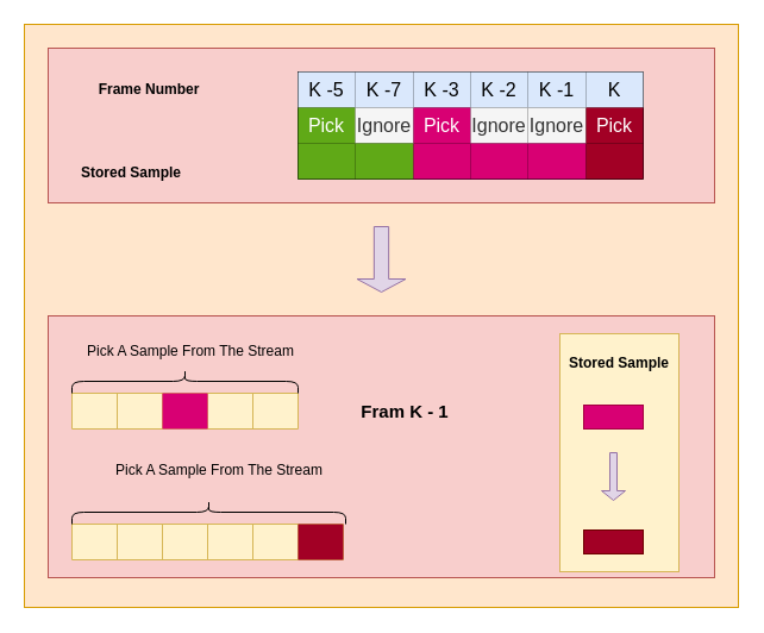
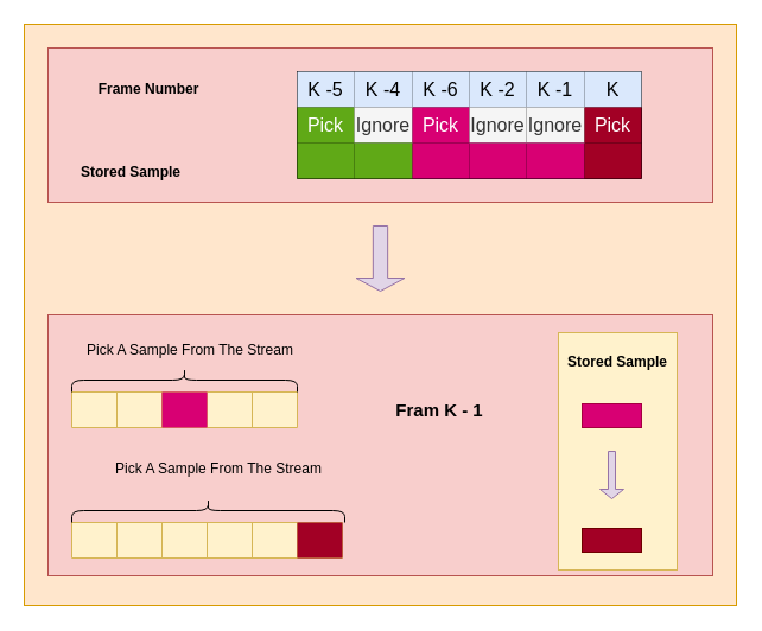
  <mxCell id="0" />
  <mxCell id="1" parent="0" />
  <mxCell id="2" value="" style="rounded=0;whiteSpace=wrap;html=1;fillColor=#ffe6cc;strokeColor=#d79b00;" vertex="1" parent="1"><mxGeometry x="20" y="20" width="600" height="490" as="geometry" /></mxCell>
  <mxCell id="3" value="" style="rounded=0;whiteSpace=wrap;html=1;fillColor=#f8cecc;strokeColor=#b85450;" vertex="1" parent="1"><mxGeometry x="40" y="40" width="560" height="130" as="geometry" /></mxCell>
  <mxCell id="4" value="" style="rounded=0;whiteSpace=wrap;html=1;fillColor=#f8cecc;strokeColor=#b85450;" vertex="1" parent="1"><mxGeometry x="40" y="265" width="560" height="220" as="geometry" /></mxCell>
  <mxCell id="5" value="" style="rounded=0;whiteSpace=wrap;html=1;fillColor=#fff2cc;strokeColor=#d6b656;" vertex="1" parent="1"><mxGeometry x="470" y="280" width="100" height="200" as="geometry" /></mxCell>
  <mxCell id="6" value="" style="shape=table;startSize=0;container=1;collapsible=0;childLayout=tableLayout;fontSize=16;fillColor=#fff2cc;strokeColor=#d6b656;" vertex="1" parent="1"><mxGeometry x="60" y="330" width="190" height="30" as="geometry" /></mxCell>
  <mxCell id="7" value="" style="shape=tableRow;horizontal=0;startSize=0;swimlaneHead=0;swimlaneBody=0;strokeColor=inherit;top=0;left=0;bottom=0;right=0;collapsible=0;dropTarget=0;fillColor=none;points=[[0,0.5],[1,0.5]];portConstraint=eastwest;fontSize=16;" vertex="1" parent="6"><mxGeometry width="190" height="30" as="geometry" /></mxCell>
  <mxCell id="8" value="" style="shape=partialRectangle;html=1;whiteSpace=wrap;connectable=0;strokeColor=inherit;overflow=hidden;fillColor=none;top=0;left=0;bottom=0;right=0;pointerEvents=1;fontSize=16;" vertex="1" parent="7"><mxGeometry width="38" height="30" as="geometry"><mxRectangle width="38" height="30" as="alternateBounds" /></mxGeometry></mxCell>
  <mxCell id="9" value="" style="shape=partialRectangle;html=1;whiteSpace=wrap;connectable=0;strokeColor=inherit;overflow=hidden;fillColor=none;top=0;left=0;bottom=0;right=0;pointerEvents=1;fontSize=16;" vertex="1" parent="7"><mxGeometry x="38" width="38" height="30" as="geometry"><mxRectangle width="38" height="30" as="alternateBounds" /></mxGeometry></mxCell>
  <mxCell id="10" value="" style="shape=partialRectangle;html=1;whiteSpace=wrap;connectable=0;strokeColor=#A50040;overflow=hidden;fillColor=#d80073;top=0;left=0;bottom=0;right=0;pointerEvents=1;fontSize=16;fontColor=#ffffff;" vertex="1" parent="7"><mxGeometry x="76" width="38" height="30" as="geometry"><mxRectangle width="38" height="30" as="alternateBounds" /></mxGeometry></mxCell>
  <mxCell id="11" style="shape=partialRectangle;html=1;whiteSpace=wrap;connectable=0;strokeColor=inherit;overflow=hidden;fillColor=none;top=0;left=0;bottom=0;right=0;pointerEvents=1;fontSize=16;" vertex="1" parent="7"><mxGeometry x="114" width="38" height="30" as="geometry"><mxRectangle width="38" height="30" as="alternateBounds" /></mxGeometry></mxCell>
  <mxCell id="12" style="shape=partialRectangle;html=1;whiteSpace=wrap;connectable=0;strokeColor=inherit;overflow=hidden;fillColor=none;top=0;left=0;bottom=0;right=0;pointerEvents=1;fontSize=16;" vertex="1" parent="7"><mxGeometry x="152" width="38" height="30" as="geometry"><mxRectangle width="38" height="30" as="alternateBounds" /></mxGeometry></mxCell>
  <mxCell id="13" value="" style="shape=curlyBracket;whiteSpace=wrap;html=1;rounded=1;flipH=1;labelPosition=right;verticalLabelPosition=middle;align=left;verticalAlign=middle;direction=south;" vertex="1" parent="1"><mxGeometry x="60" y="310" width="190" height="20" as="geometry" /></mxCell>
  <mxCell id="14" value="Pick A Sample From The Stream" style="text;html=1;align=center;verticalAlign=middle;whiteSpace=wrap;rounded=0;" vertex="1" parent="1"><mxGeometry x="60" y="280" width="200" height="30" as="geometry" /></mxCell>
  <mxCell id="15" value="" style="shape=table;startSize=0;container=1;collapsible=0;childLayout=tableLayout;fontSize=16;fillColor=#fff2cc;strokeColor=#d6b656;" vertex="1" parent="1"><mxGeometry x="60" y="440" width="228" height="30" as="geometry" /></mxCell>
  <mxCell id="16" value="" style="shape=tableRow;horizontal=0;startSize=0;swimlaneHead=0;swimlaneBody=0;strokeColor=inherit;top=0;left=0;bottom=0;right=0;collapsible=0;dropTarget=0;fillColor=none;points=[[0,0.5],[1,0.5]];portConstraint=eastwest;fontSize=16;" vertex="1" parent="15"><mxGeometry width="228" height="30" as="geometry" /></mxCell>
  <mxCell id="17" value="" style="shape=partialRectangle;html=1;whiteSpace=wrap;connectable=0;strokeColor=inherit;overflow=hidden;fillColor=none;top=0;left=0;bottom=0;right=0;pointerEvents=1;fontSize=16;" vertex="1" parent="16"><mxGeometry width="38" height="30" as="geometry"><mxRectangle width="38" height="30" as="alternateBounds" /></mxGeometry></mxCell>
  <mxCell id="18" value="" style="shape=partialRectangle;html=1;whiteSpace=wrap;connectable=0;strokeColor=inherit;overflow=hidden;fillColor=none;top=0;left=0;bottom=0;right=0;pointerEvents=1;fontSize=16;" vertex="1" parent="16"><mxGeometry x="38" width="38" height="30" as="geometry"><mxRectangle width="38" height="30" as="alternateBounds" /></mxGeometry></mxCell>
  <mxCell id="19" value="" style="shape=partialRectangle;html=1;whiteSpace=wrap;connectable=0;strokeColor=inherit;overflow=hidden;fillColor=none;top=0;left=0;bottom=0;right=0;pointerEvents=1;fontSize=16;" vertex="1" parent="16"><mxGeometry x="76" width="38" height="30" as="geometry"><mxRectangle width="38" height="30" as="alternateBounds" /></mxGeometry></mxCell>
  <mxCell id="20" style="shape=partialRectangle;html=1;whiteSpace=wrap;connectable=0;strokeColor=inherit;overflow=hidden;fillColor=none;top=0;left=0;bottom=0;right=0;pointerEvents=1;fontSize=16;" vertex="1" parent="16"><mxGeometry x="114" width="38" height="30" as="geometry"><mxRectangle width="38" height="30" as="alternateBounds" /></mxGeometry></mxCell>
  <mxCell id="21" style="shape=partialRectangle;html=1;whiteSpace=wrap;connectable=0;strokeColor=inherit;overflow=hidden;fillColor=none;top=0;left=0;bottom=0;right=0;pointerEvents=1;fontSize=16;" vertex="1" parent="16"><mxGeometry x="152" width="38" height="30" as="geometry"><mxRectangle width="38" height="30" as="alternateBounds" /></mxGeometry></mxCell>
  <mxCell id="22" style="shape=partialRectangle;html=1;whiteSpace=wrap;connectable=0;strokeColor=#6F0000;overflow=hidden;fillColor=#a20025;top=0;left=0;bottom=0;right=0;pointerEvents=1;fontSize=16;fontColor=#ffffff;" vertex="1" parent="16"><mxGeometry x="190" width="38" height="30" as="geometry"><mxRectangle width="38" height="30" as="alternateBounds" /></mxGeometry></mxCell>
  <mxCell id="23" value="" style="shape=curlyBracket;whiteSpace=wrap;html=1;rounded=1;flipH=1;labelPosition=right;verticalLabelPosition=middle;align=left;verticalAlign=middle;direction=south;" vertex="1" parent="1"><mxGeometry x="60" y="420" width="230" height="20" as="geometry" /></mxCell>
  <mxCell id="24" value="Pick A Sample From The Stream" style="text;html=1;align=center;verticalAlign=middle;whiteSpace=wrap;rounded=0;" vertex="1" parent="1"><mxGeometry x="84" y="380" width="200" height="30" as="geometry" /></mxCell>
- <mxCell id="25" value="Fram K - 1" style="text;html=1;align=center;verticalAlign=middle;whiteSpace=wrap;rounded=0;fontStyle=1;fontSize=15;" vertex="1" parent="1"><mxGeometry x="300" y="330" width="80" height="30" as="geometry" /></mxCell>
+ <mxCell id="25" value="Fram K - 1" style="text;html=1;align=center;verticalAlign=middle;whiteSpace=wrap;rounded=0;fontStyle=1;fontSize=15;" vertex="1" parent="1"><mxGeometry x="330" y="330" width="80" height="30" as="geometry" /></mxCell>
  <mxCell id="26" value="Stored Sample" style="text;html=1;align=center;verticalAlign=middle;whiteSpace=wrap;rounded=0;fontStyle=1" vertex="1" parent="1"><mxGeometry x="475" y="290" width="90" height="30" as="geometry" /></mxCell>
  <mxCell id="27" value="" style="rounded=0;whiteSpace=wrap;html=1;fillColor=#d80073;fontColor=#ffffff;strokeColor=#A50040;" vertex="1" parent="1"><mxGeometry x="490" y="340" width="50" height="20" as="geometry" /></mxCell>
  <mxCell id="28" value="" style="rounded=0;whiteSpace=wrap;html=1;fillColor=#a20025;fontColor=#ffffff;strokeColor=#6F0000;" vertex="1" parent="1"><mxGeometry x="490" y="445" width="50" height="20" as="geometry" /></mxCell>
  <mxCell id="29" value="" style="shape=singleArrow;direction=south;whiteSpace=wrap;html=1;fillColor=#e1d5e7;strokeColor=#9673a6;" vertex="1" parent="1"><mxGeometry x="505" y="380" width="20" height="40" as="geometry" /></mxCell>
  <mxCell id="30" value="" style="shape=table;startSize=0;container=1;collapsible=0;childLayout=tableLayout;fontSize=16;" vertex="1" parent="1"><mxGeometry x="250" y="60" width="290" height="90" as="geometry" /></mxCell>
  <mxCell id="31" style="shape=tableRow;horizontal=0;startSize=0;swimlaneHead=0;swimlaneBody=0;strokeColor=inherit;top=0;left=0;bottom=0;right=0;collapsible=0;dropTarget=0;fillColor=none;points=[[0,0.5],[1,0.5]];portConstraint=eastwest;fontSize=16;" vertex="1" parent="30"><mxGeometry width="290" height="30" as="geometry" /></mxCell>
  <mxCell id="32" value="K -5" style="shape=partialRectangle;html=1;whiteSpace=wrap;connectable=0;strokeColor=#6c8ebf;overflow=hidden;fillColor=#dae8fc;top=0;left=0;bottom=0;right=0;pointerEvents=1;fontSize=16;" vertex="1" parent="31"><mxGeometry width="48" height="30" as="geometry"><mxRectangle width="48" height="30" as="alternateBounds" /></mxGeometry></mxCell>
- <mxCell id="33" value="K -7" style="shape=partialRectangle;html=1;whiteSpace=wrap;connectable=0;strokeColor=#6c8ebf;overflow=hidden;fillColor=#dae8fc;top=0;left=0;bottom=0;right=0;pointerEvents=1;fontSize=16;" vertex="1" parent="31"><mxGeometry x="48" width="49" height="30" as="geometry"><mxRectangle width="49" height="30" as="alternateBounds" /></mxGeometry></mxCell>
- <mxCell id="34" value="K -3" style="shape=partialRectangle;html=1;whiteSpace=wrap;connectable=0;strokeColor=#6c8ebf;overflow=hidden;fillColor=#dae8fc;top=0;left=0;bottom=0;right=0;pointerEvents=1;fontSize=16;" vertex="1" parent="31"><mxGeometry x="97" width="48" height="30" as="geometry"><mxRectangle width="48" height="30" as="alternateBounds" /></mxGeometry></mxCell>
+ <mxCell id="33" value="K -4" style="shape=partialRectangle;html=1;whiteSpace=wrap;connectable=0;strokeColor=#6c8ebf;overflow=hidden;fillColor=#dae8fc;top=0;left=0;bottom=0;right=0;pointerEvents=1;fontSize=16;" vertex="1" parent="31"><mxGeometry x="48" width="49" height="30" as="geometry"><mxRectangle width="49" height="30" as="alternateBounds" /></mxGeometry></mxCell>
+ <mxCell id="34" value="K -6" style="shape=partialRectangle;html=1;whiteSpace=wrap;connectable=0;strokeColor=#6c8ebf;overflow=hidden;fillColor=#dae8fc;top=0;left=0;bottom=0;right=0;pointerEvents=1;fontSize=16;" vertex="1" parent="31"><mxGeometry x="97" width="48" height="30" as="geometry"><mxRectangle width="48" height="30" as="alternateBounds" /></mxGeometry></mxCell>
  <mxCell id="35" value="K -2" style="shape=partialRectangle;html=1;whiteSpace=wrap;connectable=0;strokeColor=#6c8ebf;overflow=hidden;fillColor=#dae8fc;top=0;left=0;bottom=0;right=0;pointerEvents=1;fontSize=16;" vertex="1" parent="31"><mxGeometry x="145" width="48" height="30" as="geometry"><mxRectangle width="48" height="30" as="alternateBounds" /></mxGeometry></mxCell>
  <mxCell id="36" value="K -1" style="shape=partialRectangle;html=1;whiteSpace=wrap;connectable=0;strokeColor=#6c8ebf;overflow=hidden;fillColor=#dae8fc;top=0;left=0;bottom=0;right=0;pointerEvents=1;fontSize=16;" vertex="1" parent="31"><mxGeometry x="193" width="49" height="30" as="geometry"><mxRectangle width="49" height="30" as="alternateBounds" /></mxGeometry></mxCell>
  <mxCell id="37" value="K" style="shape=partialRectangle;html=1;whiteSpace=wrap;connectable=0;overflow=hidden;top=0;left=0;bottom=0;right=0;pointerEvents=1;fontSize=16;fillColor=#dae8fc;strokeColor=#6c8ebf;" vertex="1" parent="31"><mxGeometry x="242" width="48" height="30" as="geometry"><mxRectangle width="48" height="30" as="alternateBounds" /></mxGeometry></mxCell>
  <mxCell id="38" value="" style="shape=tableRow;horizontal=0;startSize=0;swimlaneHead=0;swimlaneBody=0;strokeColor=inherit;top=0;left=0;bottom=0;right=0;collapsible=0;dropTarget=0;fillColor=none;points=[[0,0.5],[1,0.5]];portConstraint=eastwest;fontSize=16;" vertex="1" parent="30"><mxGeometry y="30" width="290" height="30" as="geometry" /></mxCell>
  <mxCell id="39" value="Pick" style="shape=partialRectangle;html=1;whiteSpace=wrap;connectable=0;strokeColor=#2D7600;overflow=hidden;fillColor=#60a917;top=0;left=0;bottom=0;right=0;pointerEvents=1;fontSize=16;fontColor=#ffffff;" vertex="1" parent="38"><mxGeometry width="48" height="30" as="geometry"><mxRectangle width="48" height="30" as="alternateBounds" /></mxGeometry></mxCell>
  <mxCell id="40" value="Ignore" style="shape=partialRectangle;html=1;whiteSpace=wrap;connectable=0;strokeColor=#666666;overflow=hidden;fillColor=#f5f5f5;top=0;left=0;bottom=0;right=0;pointerEvents=1;fontSize=16;fontColor=#333333;" vertex="1" parent="38"><mxGeometry x="48" width="49" height="30" as="geometry"><mxRectangle width="49" height="30" as="alternateBounds" /></mxGeometry></mxCell>
  <mxCell id="41" value="Pick" style="shape=partialRectangle;html=1;whiteSpace=wrap;connectable=0;strokeColor=#A50040;overflow=hidden;fillColor=#d80073;top=0;left=0;bottom=0;right=0;pointerEvents=1;fontSize=16;fontColor=#ffffff;" vertex="1" parent="38"><mxGeometry x="97" width="48" height="30" as="geometry"><mxRectangle width="48" height="30" as="alternateBounds" /></mxGeometry></mxCell>
  <mxCell id="42" value="Ignore" style="shape=partialRectangle;html=1;whiteSpace=wrap;connectable=0;strokeColor=#666666;overflow=hidden;fillColor=#f5f5f5;top=0;left=0;bottom=0;right=0;pointerEvents=1;fontSize=16;fontColor=#333333;" vertex="1" parent="38"><mxGeometry x="145" width="48" height="30" as="geometry"><mxRectangle width="48" height="30" as="alternateBounds" /></mxGeometry></mxCell>
  <mxCell id="43" value="Ignore" style="shape=partialRectangle;html=1;whiteSpace=wrap;connectable=0;overflow=hidden;top=0;left=0;bottom=0;right=0;pointerEvents=1;fontSize=16;fillColor=#f5f5f5;fontColor=#333333;strokeColor=#666666;" vertex="1" parent="38"><mxGeometry x="193" width="49" height="30" as="geometry"><mxRectangle width="49" height="30" as="alternateBounds" /></mxGeometry></mxCell>
  <mxCell id="44" value="Pick" style="shape=partialRectangle;html=1;whiteSpace=wrap;connectable=0;overflow=hidden;top=0;left=0;bottom=0;right=0;pointerEvents=1;fontSize=16;fillColor=#a20025;fontColor=#ffffff;strokeColor=#6F0000;" vertex="1" parent="38"><mxGeometry x="242" width="48" height="30" as="geometry"><mxRectangle width="48" height="30" as="alternateBounds" /></mxGeometry></mxCell>
  <mxCell id="45" style="shape=tableRow;horizontal=0;startSize=0;swimlaneHead=0;swimlaneBody=0;strokeColor=inherit;top=0;left=0;bottom=0;right=0;collapsible=0;dropTarget=0;fillColor=none;points=[[0,0.5],[1,0.5]];portConstraint=eastwest;fontSize=16;" vertex="1" parent="30"><mxGeometry y="60" width="290" height="30" as="geometry" /></mxCell>
  <mxCell id="46" style="shape=partialRectangle;html=1;whiteSpace=wrap;connectable=0;strokeColor=#2D7600;overflow=hidden;fillColor=#60a917;top=0;left=0;bottom=0;right=0;pointerEvents=1;fontSize=16;fontColor=#ffffff;" vertex="1" parent="45"><mxGeometry width="48" height="30" as="geometry"><mxRectangle width="48" height="30" as="alternateBounds" /></mxGeometry></mxCell>
  <mxCell id="47" style="shape=partialRectangle;html=1;whiteSpace=wrap;connectable=0;strokeColor=#2D7600;overflow=hidden;fillColor=#60a917;top=0;left=0;bottom=0;right=0;pointerEvents=1;fontSize=16;fontColor=#ffffff;" vertex="1" parent="45"><mxGeometry x="48" width="49" height="30" as="geometry"><mxRectangle width="49" height="30" as="alternateBounds" /></mxGeometry></mxCell>
  <mxCell id="48" style="shape=partialRectangle;html=1;whiteSpace=wrap;connectable=0;strokeColor=#A50040;overflow=hidden;fillColor=#d80073;top=0;left=0;bottom=0;right=0;pointerEvents=1;fontSize=16;fontColor=#ffffff;" vertex="1" parent="45"><mxGeometry x="97" width="48" height="30" as="geometry"><mxRectangle width="48" height="30" as="alternateBounds" /></mxGeometry></mxCell>
  <mxCell id="49" style="shape=partialRectangle;html=1;whiteSpace=wrap;connectable=0;strokeColor=#A50040;overflow=hidden;fillColor=#d80073;top=0;left=0;bottom=0;right=0;pointerEvents=1;fontSize=16;fontColor=#ffffff;" vertex="1" parent="45"><mxGeometry x="145" width="48" height="30" as="geometry"><mxRectangle width="48" height="30" as="alternateBounds" /></mxGeometry></mxCell>
  <mxCell id="50" style="shape=partialRectangle;html=1;whiteSpace=wrap;connectable=0;strokeColor=#A50040;overflow=hidden;fillColor=#d80073;top=0;left=0;bottom=0;right=0;pointerEvents=1;fontSize=16;fontColor=#ffffff;" vertex="1" parent="45"><mxGeometry x="193" width="49" height="30" as="geometry"><mxRectangle width="49" height="30" as="alternateBounds" /></mxGeometry></mxCell>
  <mxCell id="51" style="shape=partialRectangle;html=1;whiteSpace=wrap;connectable=0;overflow=hidden;top=0;left=0;bottom=0;right=0;pointerEvents=1;fontSize=16;fillColor=#a20025;fontColor=#ffffff;strokeColor=#6F0000;" vertex="1" parent="45"><mxGeometry x="242" width="48" height="30" as="geometry"><mxRectangle width="48" height="30" as="alternateBounds" /></mxGeometry></mxCell>
  <mxCell id="52" value="Frame Number" style="text;html=1;align=center;verticalAlign=middle;whiteSpace=wrap;rounded=0;fontStyle=1" vertex="1" parent="1"><mxGeometry x="75" y="60" width="100" height="30" as="geometry" /></mxCell>
  <mxCell id="53" value="Stored Sample" style="text;html=1;align=center;verticalAlign=middle;whiteSpace=wrap;rounded=0;fontStyle=1" vertex="1" parent="1"><mxGeometry x="65" y="130" width="90" height="30" as="geometry" /></mxCell>
  <mxCell id="54" value="" style="shape=singleArrow;direction=south;whiteSpace=wrap;html=1;fillColor=#e1d5e7;strokeColor=#9673a6;" vertex="1" parent="1"><mxGeometry x="299.5" y="190" width="41" height="55" as="geometry" /></mxCell>
